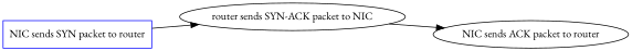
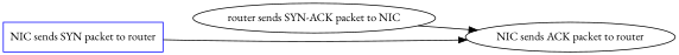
  strict digraph {
    compound=true
    fontname="EB Garamond"
    rankdir=LR
    node [fontname="EB Garamond"]
    edge [fontname="EB Garamond"]
    n1 [color=blue label="NIC sends SYN packet to router" shape=rectangle]
    n2 [label="router sends SYN-ACK packet to NIC"]
    n3 [label="NIC sends ACK packet to router"]
-   n1 -> n2
+   n1 -> n3
    n2 -> n3
  }
